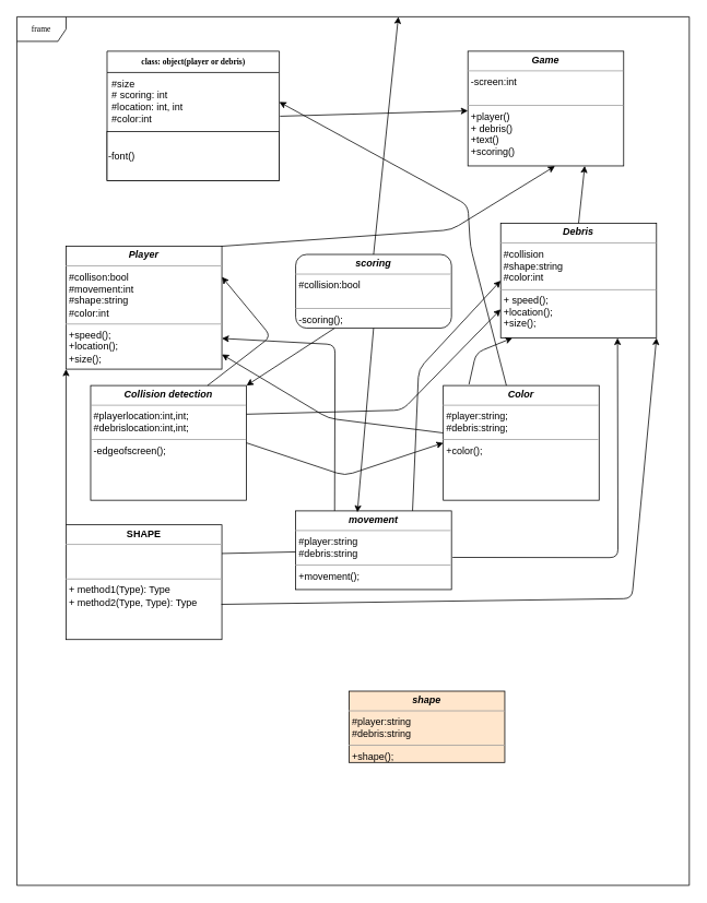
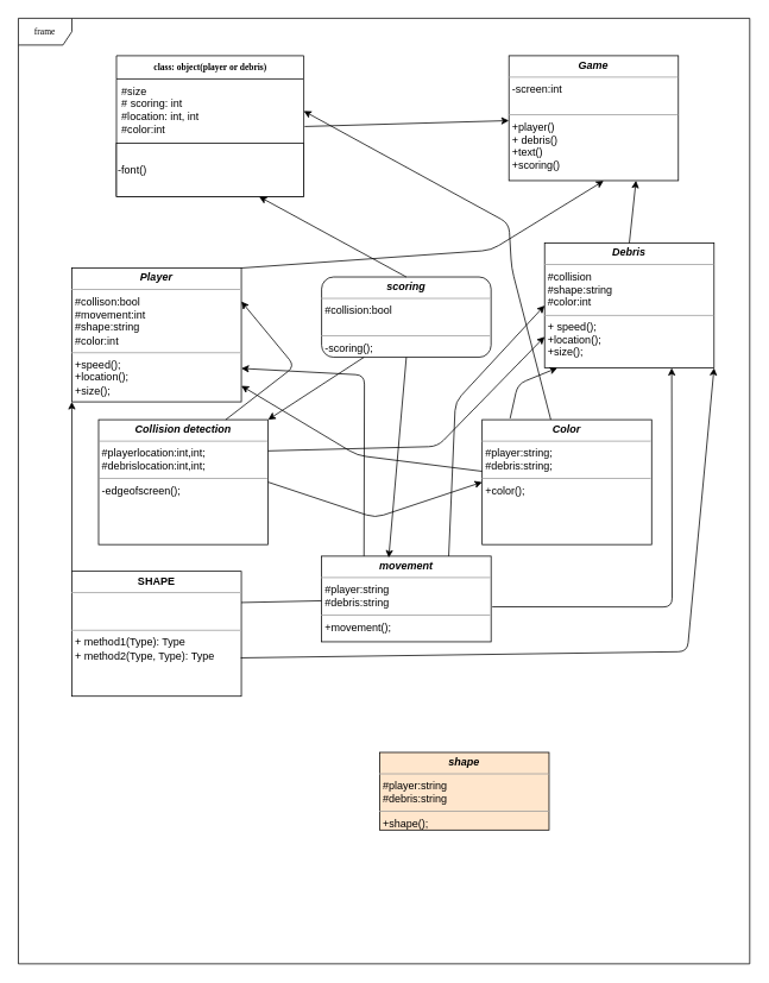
  <mxCell id="0" />
  <mxCell id="1" parent="0" />
  <mxCell id="2" value="frame" style="shape=umlFrame;whiteSpace=wrap;html=1;rounded=0;shadow=0;comic=0;labelBackgroundColor=none;strokeWidth=1;fontFamily=Verdana;fontSize=10;align=center;" parent="1" vertex="1"><mxGeometry x="20" width="820" height="1060" as="geometry" y="20" /></mxCell>
  <mxCell id="3" value="&lt;b&gt;class: object(player or debris)&lt;/b&gt;" style="swimlane;html=1;fontStyle=0;childLayout=stackLayout;horizontal=1;startSize=26;fillColor=none;horizontalStack=0;resizeParent=1;resizeLast=0;collapsible=1;marginBottom=0;swimlaneFillColor=#ffffff;rounded=0;shadow=0;comic=0;labelBackgroundColor=none;strokeWidth=1;fontFamily=Verdana;fontSize=10;align=center;" parent="1" vertex="1"><mxGeometry x="130" y="62" width="210" height="158" as="geometry" /></mxCell>
  <mxCell id="4" value="#size&lt;br&gt;# scoring: int&lt;br&gt;#location: int, int&lt;br&gt;#color:int" style="text;html=1;strokeColor=none;fillColor=none;align=left;verticalAlign=top;spacingLeft=4;spacingRight=4;whiteSpace=wrap;overflow=hidden;rotatable=0;points=[[0,0.5],[1,0.5]];portConstraint=eastwest;" parent="3" vertex="1"><mxGeometry y="26" width="210" height="72" as="geometry" /></mxCell>
  <mxCell id="5" value="-font()" style="rounded=0;whiteSpace=wrap;html=1;align=left;" vertex="1" parent="3"><mxGeometry y="98" width="210" height="60" as="geometry" /></mxCell>
  <mxCell id="6" value="&lt;p style=&quot;margin: 0px ; margin-top: 4px ; text-align: center&quot;&gt;&lt;i&gt;&lt;b&gt;shape&lt;/b&gt;&lt;/i&gt;&lt;/p&gt;&lt;hr size=&quot;1&quot;&gt;&lt;p style=&quot;margin: 0px ; margin-left: 4px&quot;&gt;#player:string&lt;br&gt;#debris:string&lt;/p&gt;&lt;hr size=&quot;1&quot;&gt;&lt;p style=&quot;margin: 0px ; margin-left: 4px&quot;&gt;+shape();&lt;/p&gt;" style="verticalAlign=top;align=left;overflow=fill;fontSize=12;fontFamily=Helvetica;html=1;rounded=0;shadow=0;comic=0;labelBackgroundColor=none;strokeWidth=1;fillColor=#ffe6cc;" parent="1" vertex="1"><mxGeometry x="425" y="843" width="190" height="87" as="geometry" /></mxCell>
  <mxCell id="7" value="&lt;p style=&quot;margin: 0px ; margin-top: 4px ; text-align: center&quot;&gt;&lt;i&gt;&lt;b&gt;Color&lt;/b&gt;&lt;/i&gt;&lt;/p&gt;&lt;hr size=&quot;1&quot;&gt;&lt;p style=&quot;margin: 0px ; margin-left: 4px&quot;&gt;#player:string;&lt;br&gt;#debris:string;&lt;/p&gt;&lt;hr size=&quot;1&quot;&gt;&lt;p style=&quot;margin: 0px ; margin-left: 4px&quot;&gt;+color();&lt;/p&gt;" style="verticalAlign=top;align=left;overflow=fill;fontSize=12;fontFamily=Helvetica;html=1;rounded=0;shadow=0;comic=0;labelBackgroundColor=none;strokeWidth=1" parent="1" vertex="1"><mxGeometry x="540" y="470" width="190" height="140" as="geometry" /></mxCell>
  <mxCell id="8" value="&lt;p style=&quot;margin: 0px ; margin-top: 4px ; text-align: center&quot;&gt;&lt;i&gt;&lt;b&gt;movement&lt;/b&gt;&lt;/i&gt;&lt;/p&gt;&lt;hr size=&quot;1&quot;&gt;&lt;p style=&quot;margin: 0px ; margin-left: 4px&quot;&gt;#player:string&lt;br&gt;#debris:string&lt;/p&gt;&lt;hr size=&quot;1&quot;&gt;&lt;p style=&quot;margin: 0px ; margin-left: 4px&quot;&gt;+movement();&lt;/p&gt;" style="verticalAlign=top;align=left;overflow=fill;fontSize=12;fontFamily=Helvetica;html=1;rounded=0;shadow=0;comic=0;labelBackgroundColor=none;strokeWidth=1" parent="1" vertex="1"><mxGeometry x="360" y="623" width="190" height="96" as="geometry" /></mxCell>
  <mxCell id="9" value="&lt;p style=&quot;margin: 0px ; margin-top: 4px ; text-align: center&quot;&gt;&lt;i&gt;&lt;b&gt;Game&lt;/b&gt;&lt;/i&gt;&lt;/p&gt;&lt;hr size=&quot;1&quot;&gt;&lt;p style=&quot;margin: 0px ; margin-left: 4px&quot;&gt;-screen:int&lt;br&gt;&lt;br&gt;&lt;/p&gt;&lt;hr size=&quot;1&quot;&gt;&lt;p style=&quot;margin: 0px ; margin-left: 4px&quot;&gt;+player()&lt;/p&gt;&lt;p style=&quot;margin: 0px ; margin-left: 4px&quot;&gt;+ debris()&lt;/p&gt;&lt;p style=&quot;margin: 0px ; margin-left: 4px&quot;&gt;+text()&lt;/p&gt;&lt;p style=&quot;margin: 0px ; margin-left: 4px&quot;&gt;+scoring()&lt;/p&gt;" style="verticalAlign=top;align=left;overflow=fill;fontSize=12;fontFamily=Helvetica;html=1;rounded=0;shadow=0;comic=0;labelBackgroundColor=none;strokeWidth=1" parent="1" vertex="1"><mxGeometry x="570" y="62" width="190" height="140" as="geometry" /></mxCell>
  <mxCell id="10" value="&lt;p style=&quot;margin: 0px ; margin-top: 4px ; text-align: center&quot;&gt;&lt;i&gt;&lt;b&gt;scoring&lt;/b&gt;&lt;/i&gt;&lt;/p&gt;&lt;hr size=&quot;1&quot;&gt;&lt;p style=&quot;margin: 0px ; margin-left: 4px&quot;&gt;#collision:bool&lt;/p&gt;&lt;p style=&quot;margin: 0px ; margin-left: 4px&quot;&gt;&lt;br&gt;&lt;/p&gt;&lt;hr size=&quot;1&quot;&gt;&lt;p style=&quot;margin: 0px ; margin-left: 4px&quot;&gt;-scoring();&lt;/p&gt;" style="verticalAlign=top;align=left;overflow=fill;fontSize=12;fontFamily=Helvetica;html=1;shadow=0;comic=0;labelBackgroundColor=none;strokeWidth=1;rounded=1;" parent="1" vertex="1"><mxGeometry x="360" y="310" width="190" height="90" as="geometry" /></mxCell>
  <mxCell id="11" value="&lt;p style=&quot;margin: 0px ; margin-top: 4px ; text-align: center&quot;&gt;&lt;i&gt;&lt;b&gt;Collision detection&lt;/b&gt;&lt;/i&gt;&lt;/p&gt;&lt;hr size=&quot;1&quot;&gt;&lt;p style=&quot;margin: 0px ; margin-left: 4px&quot;&gt;#playerlocation:int,int;&lt;br&gt;#debrislocation:int,int;&lt;/p&gt;&lt;hr size=&quot;1&quot;&gt;&lt;p style=&quot;margin: 0px ; margin-left: 4px&quot;&gt;-edgeofscreen();&lt;/p&gt;" style="verticalAlign=top;align=left;overflow=fill;fontSize=12;fontFamily=Helvetica;html=1;rounded=0;shadow=0;comic=0;labelBackgroundColor=none;strokeWidth=1" parent="1" vertex="1"><mxGeometry x="110" y="470" width="190" height="140" as="geometry" /></mxCell>
  <mxCell id="12" value="&lt;p style=&quot;margin: 0px ; margin-top: 4px ; text-align: center&quot;&gt;&lt;i&gt;&lt;b&gt;Debris&lt;/b&gt;&lt;/i&gt;&lt;/p&gt;&lt;hr size=&quot;1&quot;&gt;&lt;p style=&quot;margin: 0px ; margin-left: 4px&quot;&gt;#collision&lt;br&gt;#shape:string&lt;/p&gt;&lt;p style=&quot;margin: 0px ; margin-left: 4px&quot;&gt;#color:int&lt;/p&gt;&lt;hr size=&quot;1&quot;&gt;&lt;p style=&quot;margin: 0px ; margin-left: 4px&quot;&gt;+ speed();&lt;/p&gt;&lt;p style=&quot;margin: 0px ; margin-left: 4px&quot;&gt;+location();&lt;/p&gt;&lt;p style=&quot;margin: 0px ; margin-left: 4px&quot;&gt;+size();&lt;br&gt;&lt;br&gt;&lt;/p&gt;" style="verticalAlign=top;align=left;overflow=fill;fontSize=12;fontFamily=Helvetica;html=1;rounded=0;shadow=0;comic=0;labelBackgroundColor=none;strokeWidth=1" vertex="1" parent="1"><mxGeometry x="610" y="272" width="190" height="140" as="geometry" /></mxCell>
  <mxCell id="13" value="" style="endArrow=classic;html=1;exitX=1.005;exitY=0.741;exitDx=0;exitDy=0;exitPerimeter=0;" edge="1" parent="1" source="4" target="9"><mxGeometry width="50" height="50" relative="1" as="geometry"><mxPoint x="410" y="320" as="sourcePoint" /><mxPoint x="460" y="270" as="targetPoint" /></mxGeometry></mxCell>
  <mxCell id="14" value="&lt;p style=&quot;margin: 0px ; margin-top: 4px ; text-align: center&quot;&gt;&lt;i&gt;&lt;b&gt;Player&lt;/b&gt;&lt;/i&gt;&lt;/p&gt;&lt;hr size=&quot;1&quot;&gt;&lt;p style=&quot;margin: 0px ; margin-left: 4px&quot;&gt;#collison:bool&lt;/p&gt;&lt;p style=&quot;margin: 0px ; margin-left: 4px&quot;&gt;#movement:int&lt;/p&gt;&lt;p style=&quot;margin: 0px ; margin-left: 4px&quot;&gt;#shape:string&lt;/p&gt;&lt;p style=&quot;margin: 0px ; margin-left: 4px&quot;&gt;#color:int&lt;br&gt;&lt;/p&gt;&lt;hr size=&quot;1&quot;&gt;&lt;p style=&quot;margin: 0px ; margin-left: 4px&quot;&gt;+speed();&lt;/p&gt;&lt;p style=&quot;margin: 0px ; margin-left: 4px&quot;&gt;+location();&lt;/p&gt;&lt;p style=&quot;margin: 0px ; margin-left: 4px&quot;&gt;+size();&lt;/p&gt;" style="verticalAlign=top;align=left;overflow=fill;fontSize=12;fontFamily=Helvetica;html=1;rounded=0;shadow=0;comic=0;labelBackgroundColor=none;strokeWidth=1" vertex="1" parent="1"><mxGeometry x="80" y="300" width="190" height="150" as="geometry" /></mxCell>
  <mxCell id="15" value="" style="endArrow=classic;html=1;entryX=0.075;entryY=1;entryDx=0;entryDy=0;entryPerimeter=0;exitX=0.165;exitY=-0.01;exitDx=0;exitDy=0;exitPerimeter=0;" edge="1" parent="1" source="7" target="12"><mxGeometry width="50" height="50" relative="1" as="geometry"><mxPoint x="410" y="430" as="sourcePoint" /><mxPoint x="460" y="380" as="targetPoint" /><Array as="points"><mxPoint x="580" y="430" /></Array></mxGeometry></mxCell>
  <mxCell id="16" value="" style="endArrow=classic;html=1;entryX=0.396;entryY=0.018;entryDx=0;entryDy=0;entryPerimeter=0;exitX=0.5;exitY=1;exitDx=0;exitDy=0;" edge="1" parent="1" source="10" target="8"><mxGeometry width="50" height="50" relative="1" as="geometry"><mxPoint x="410" y="440" as="sourcePoint" /><mxPoint x="460" y="390" as="targetPoint" /></mxGeometry></mxCell>
  <mxCell id="17" value="&lt;p style=&quot;margin: 0px ; margin-top: 4px ; text-align: center&quot;&gt;&lt;b&gt;SHAPE&lt;/b&gt;&lt;/p&gt;&lt;hr size=&quot;1&quot;&gt;&lt;p style=&quot;margin: 0px ; margin-left: 4px&quot;&gt;&lt;br&gt;&lt;br&gt;&lt;/p&gt;&lt;hr size=&quot;1&quot;&gt;&lt;p style=&quot;margin: 0px ; margin-left: 4px&quot;&gt;+ method1(Type): Type&lt;br&gt;+ method2(Type, Type): Type&lt;/p&gt;" style="verticalAlign=top;align=left;overflow=fill;fontSize=12;fontFamily=Helvetica;html=1;rounded=0;shadow=0;comic=0;labelBackgroundColor=none;strokeWidth=1" vertex="1" parent="1"><mxGeometry x="80" y="640" width="190" height="140" as="geometry" /></mxCell>
  <mxCell id="18" value="" style="endArrow=classic;html=1;" edge="1" parent="1" source="7" target="14"><mxGeometry width="50" height="50" relative="1" as="geometry"><mxPoint x="400" y="560" as="sourcePoint" /><mxPoint x="450" y="510" as="targetPoint" /><Array as="points"><mxPoint x="400" y="510" /></Array></mxGeometry></mxCell>
  <mxCell id="19" value="" style="endArrow=classic;html=1;entryX=1;entryY=0.5;entryDx=0;entryDy=0;" edge="1" parent="1" source="7" target="4"><mxGeometry width="50" height="50" relative="1" as="geometry"><mxPoint x="400" y="560" as="sourcePoint" /><mxPoint x="450" y="510" as="targetPoint" /><Array as="points"><mxPoint x="573" y="300" /><mxPoint x="570" y="250" /></Array></mxGeometry></mxCell>
  <mxCell id="20" value="" style="endArrow=classic;html=1;exitX=1.007;exitY=0.591;exitDx=0;exitDy=0;exitPerimeter=0;entryX=0.75;entryY=1;entryDx=0;entryDy=0;" edge="1" parent="1" source="8" target="12"><mxGeometry width="50" height="50" relative="1" as="geometry"><mxPoint x="400" y="570" as="sourcePoint" /><mxPoint x="450" y="520" as="targetPoint" /><Array as="points"><mxPoint x="753" y="680" /></Array></mxGeometry></mxCell>
  <mxCell id="21" value="" style="endArrow=classic;html=1;entryX=1;entryY=0.75;entryDx=0;entryDy=0;exitX=0.25;exitY=0;exitDx=0;exitDy=0;" edge="1" parent="1" source="8" target="14"><mxGeometry width="50" height="50" relative="1" as="geometry"><mxPoint x="400" y="570" as="sourcePoint" /><mxPoint x="450" y="520" as="targetPoint" /><Array as="points"><mxPoint x="408" y="420" /></Array></mxGeometry></mxCell>
  <mxCell id="22" value="" style="endArrow=classic;html=1;exitX=0;exitY=0;exitDx=0;exitDy=0;entryX=0;entryY=1;entryDx=0;entryDy=0;" edge="1" parent="1" source="17" target="14"><mxGeometry width="50" height="50" relative="1" as="geometry"><mxPoint x="400" y="570" as="sourcePoint" /><mxPoint x="450" y="520" as="targetPoint" /></mxGeometry></mxCell>
  <mxCell id="23" value="" style="endArrow=classic;html=1;exitX=0.997;exitY=0.693;exitDx=0;exitDy=0;entryX=1;entryY=1;entryDx=0;entryDy=0;exitPerimeter=0;" edge="1" parent="1" source="17" target="12"><mxGeometry width="50" height="50" relative="1" as="geometry"><mxPoint x="400" y="570" as="sourcePoint" /><mxPoint x="450" y="520" as="targetPoint" /><Array as="points"><mxPoint x="770" y="730" /></Array></mxGeometry></mxCell>
  <mxCell id="24" value="" style="endArrow=classic;html=1;exitX=1;exitY=0;exitDx=0;exitDy=0;entryX=0.559;entryY=1.002;entryDx=0;entryDy=0;entryPerimeter=0;" edge="1" parent="1" source="14" target="9"><mxGeometry width="50" height="50" relative="1" as="geometry"><mxPoint x="400" y="570" as="sourcePoint" /><mxPoint x="450" y="520" as="targetPoint" /><Array as="points"><mxPoint x="550" y="280" /></Array></mxGeometry></mxCell>
  <mxCell id="25" value="" style="endArrow=classic;html=1;entryX=0.75;entryY=1;entryDx=0;entryDy=0;exitX=0.5;exitY=0;exitDx=0;exitDy=0;" edge="1" parent="1" source="12" target="9"><mxGeometry width="50" height="50" relative="1" as="geometry"><mxPoint x="360" y="410" as="sourcePoint" /><mxPoint x="410" y="360" as="targetPoint" /></mxGeometry></mxCell>
- <mxCell id="26" value="" style="endArrow=classic;html=1;exitX=0.5;exitY=0;exitDx=0;exitDy=0;" edge="1" parent="1" source="10" target="2"><mxGeometry width="50" height="50" relative="1" as="geometry"><mxPoint x="360" y="410" as="sourcePoint" /><mxPoint x="410" y="360" as="targetPoint" /></mxGeometry></mxCell>
+ <mxCell id="26" value="" style="endArrow=classic;html=1;exitX=0.5;exitY=0;exitDx=0;exitDy=0;" edge="1" parent="1" source="10" target="5"><mxGeometry width="50" height="50" relative="1" as="geometry"><mxPoint x="360" y="410" as="sourcePoint" /><mxPoint x="410" y="360" as="targetPoint" /></mxGeometry></mxCell>
  <mxCell id="27" value="" style="endArrow=classic;html=1;entryX=1;entryY=0;entryDx=0;entryDy=0;exitX=0.25;exitY=1;exitDx=0;exitDy=0;" edge="1" parent="1" source="10" target="11"><mxGeometry width="50" height="50" relative="1" as="geometry"><mxPoint x="360" y="410" as="sourcePoint" /><mxPoint x="410" y="360" as="targetPoint" /></mxGeometry></mxCell>
  <mxCell id="28" value="" style="endArrow=classic;html=1;exitX=1;exitY=0.5;exitDx=0;exitDy=0;entryX=0;entryY=0.5;entryDx=0;entryDy=0;" edge="1" parent="1" source="11" target="7"><mxGeometry width="50" height="50" relative="1" as="geometry"><mxPoint x="360" y="410" as="sourcePoint" /><mxPoint x="410" y="360" as="targetPoint" /><Array as="points"><mxPoint x="420" y="580" /></Array></mxGeometry></mxCell>
  <mxCell id="29" value="" style="endArrow=classic;html=1;entryX=1;entryY=0.25;entryDx=0;entryDy=0;exitX=0.75;exitY=0;exitDx=0;exitDy=0;" edge="1" parent="1" source="11" target="14"><mxGeometry width="50" height="50" relative="1" as="geometry"><mxPoint x="360" y="500" as="sourcePoint" /><mxPoint x="410" y="450" as="targetPoint" /><Array as="points"><mxPoint x="330" y="410" /></Array></mxGeometry></mxCell>
  <mxCell id="30" value="" style="endArrow=classic;html=1;exitX=1;exitY=0.25;exitDx=0;exitDy=0;entryX=0;entryY=0.75;entryDx=0;entryDy=0;" edge="1" parent="1" source="11" target="12"><mxGeometry width="50" height="50" relative="1" as="geometry"><mxPoint x="360" y="500" as="sourcePoint" /><mxPoint x="410" y="450" as="targetPoint" /><Array as="points"><mxPoint x="490" y="500" /></Array></mxGeometry></mxCell>
  <mxCell id="31" value="" style="endArrow=classic;html=1;exitX=0.75;exitY=0;exitDx=0;exitDy=0;entryX=0;entryY=0.5;entryDx=0;entryDy=0;" edge="1" parent="1" source="8" target="12"><mxGeometry width="50" height="50" relative="1" as="geometry"><mxPoint x="360" y="580" as="sourcePoint" /><mxPoint x="410" y="530" as="targetPoint" /><Array as="points"><mxPoint x="510" y="450" /></Array></mxGeometry></mxCell>
  <mxCell id="32" value="" style="endArrow=none;html=1;exitX=1;exitY=0.25;exitDx=0;exitDy=0;" edge="1" parent="1" source="17" target="8"><mxGeometry width="50" height="50" relative="1" as="geometry"><mxPoint x="360" y="590" as="sourcePoint" /><mxPoint x="410" y="540" as="targetPoint" /></mxGeometry></mxCell>
